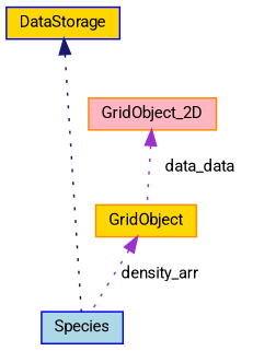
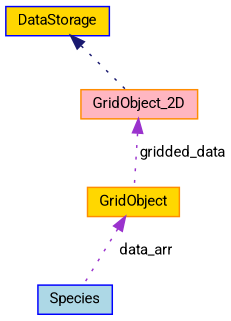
  digraph {
    fontname=Roboto
    node [color=blue fillcolor=gold fontname=Roboto fontsize=10 shape=record style=filled]
    edge [color=darkorchid3 dir=back fontname=Roboto fontsize=10 labelfontname=Helvetica labelfontsize=10 style=dotted]
    n1 [fillcolor=lightblue fontcolor=black height=0.2 label=Species width=0.4]
    n2 [color=darkorange height=0.2 label=GridObject width=0.4]
    n3 [color=darkorange fillcolor=lightpink height=0.2 label=GridObject_2D width=0.4]
    n4 [height=0.2 label=DataStorage width=0.4]
-   n2 -> n1 [label=" density_arr"]
-   n3 -> n2 [label=" data_data"]
-   n4 -> n1 [color=midnightblue]
+   n2 -> n1 [label=" data_arr"]
+   n3 -> n2 [label=" gridded_data"]
+   n4 -> n3 [color=midnightblue]
  }
